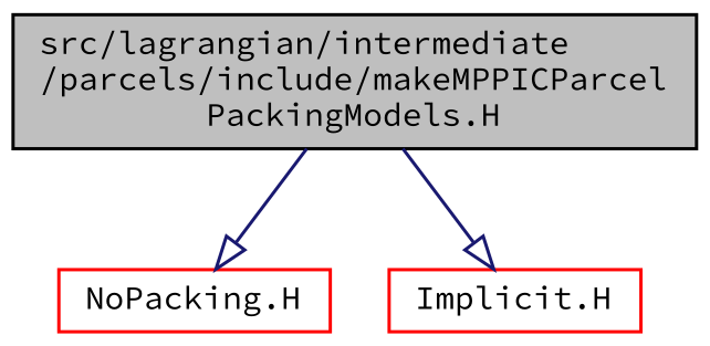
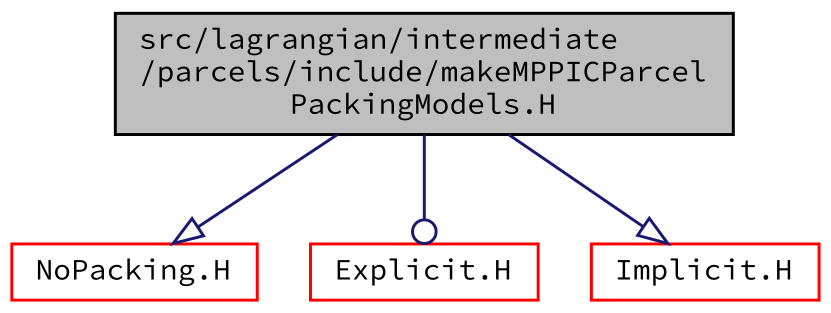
  digraph {
    fontname="Source Code Pro"
    node [color=red fontname="Source Code Pro" fontsize=10 shape=record]
    edge [color=midnightblue fontname="Source Code Pro" fontsize=10 labelfontname=Helvetica labelfontsize=10 style=solid arrowhead=onormal]
    n1 [color=black fillcolor=grey75 fontcolor=black height=0.2 label="src/lagrangian/intermediate\l/parcels/include/makeMPPICParcel\lPackingModels.H" style=filled width=0.4]
    n2 [height=0.2 label="NoPacking.H" width=0.4]
+   n3 [height=0.2 label="Explicit.H" width=0.4]
    n4 [height=0.2 label="Implicit.H" width=0.4]
    n1 -> n2
+   n1 -> n3 [arrowhead=odot]
    n1 -> n4
  }
